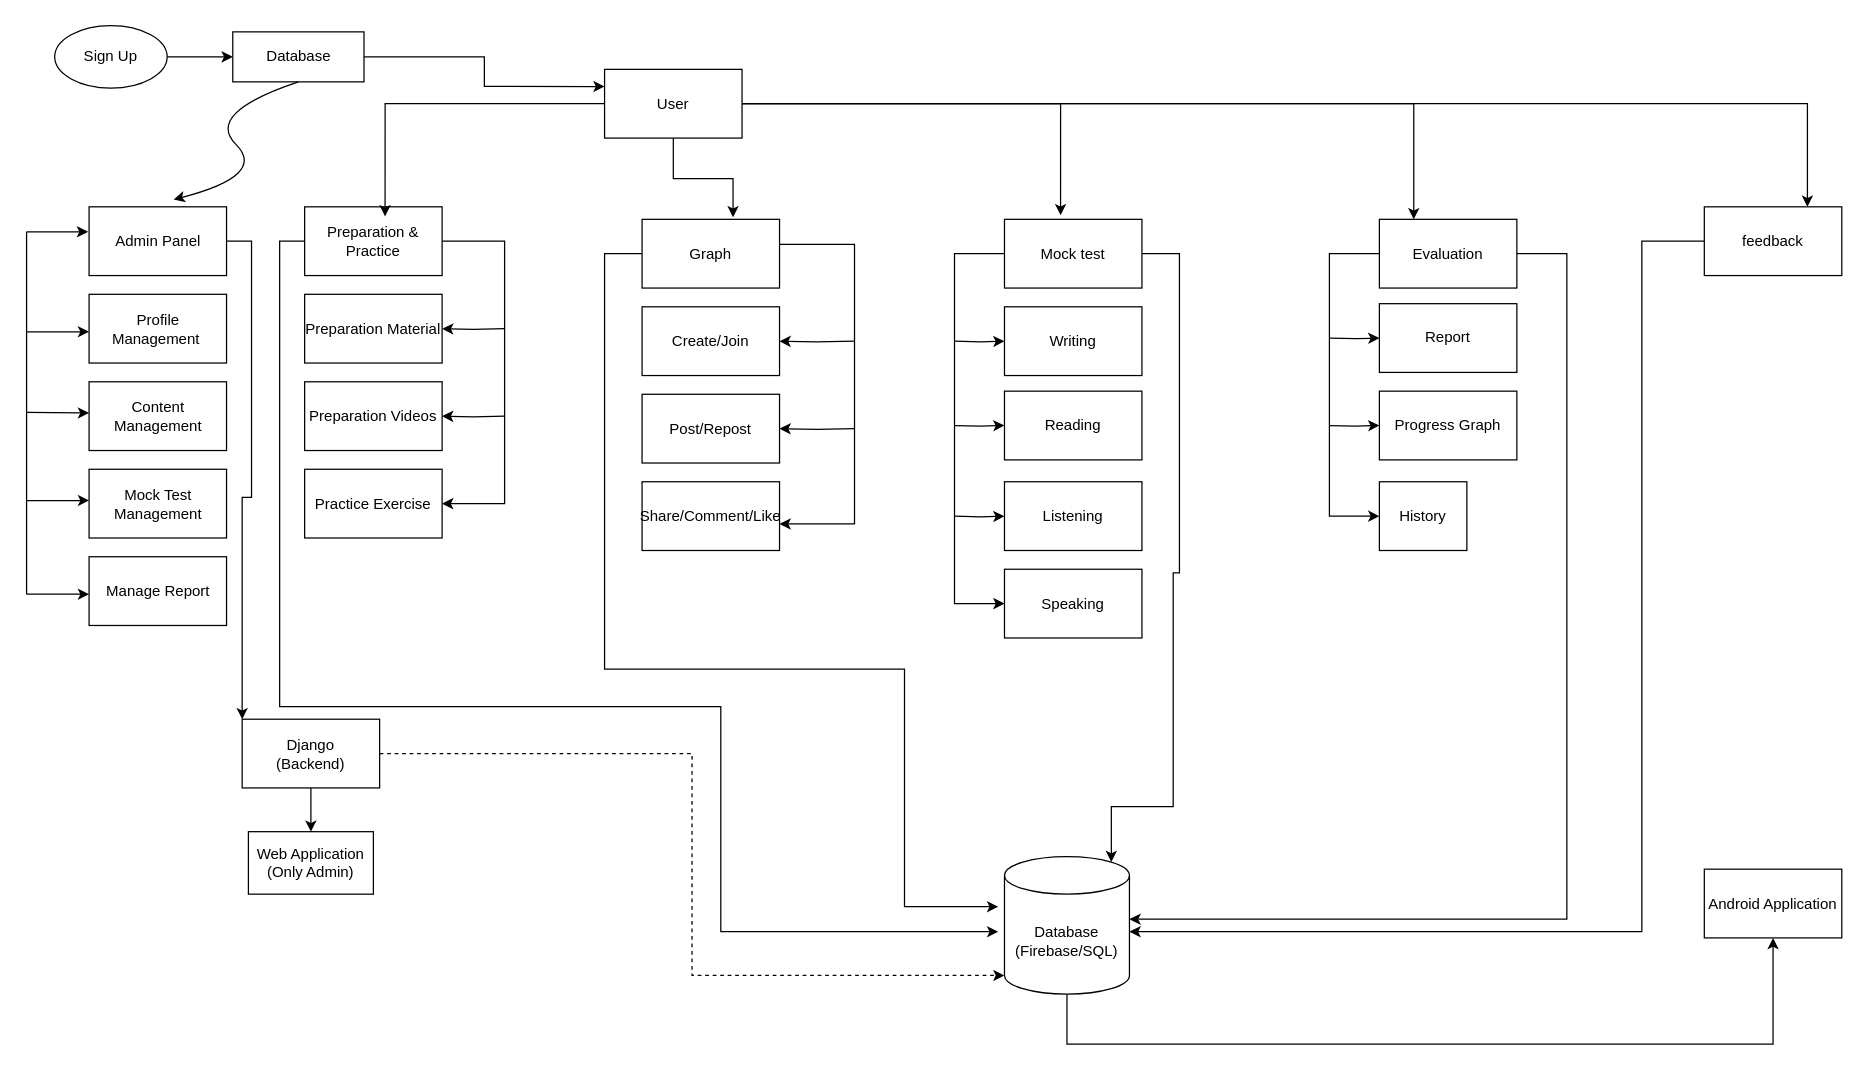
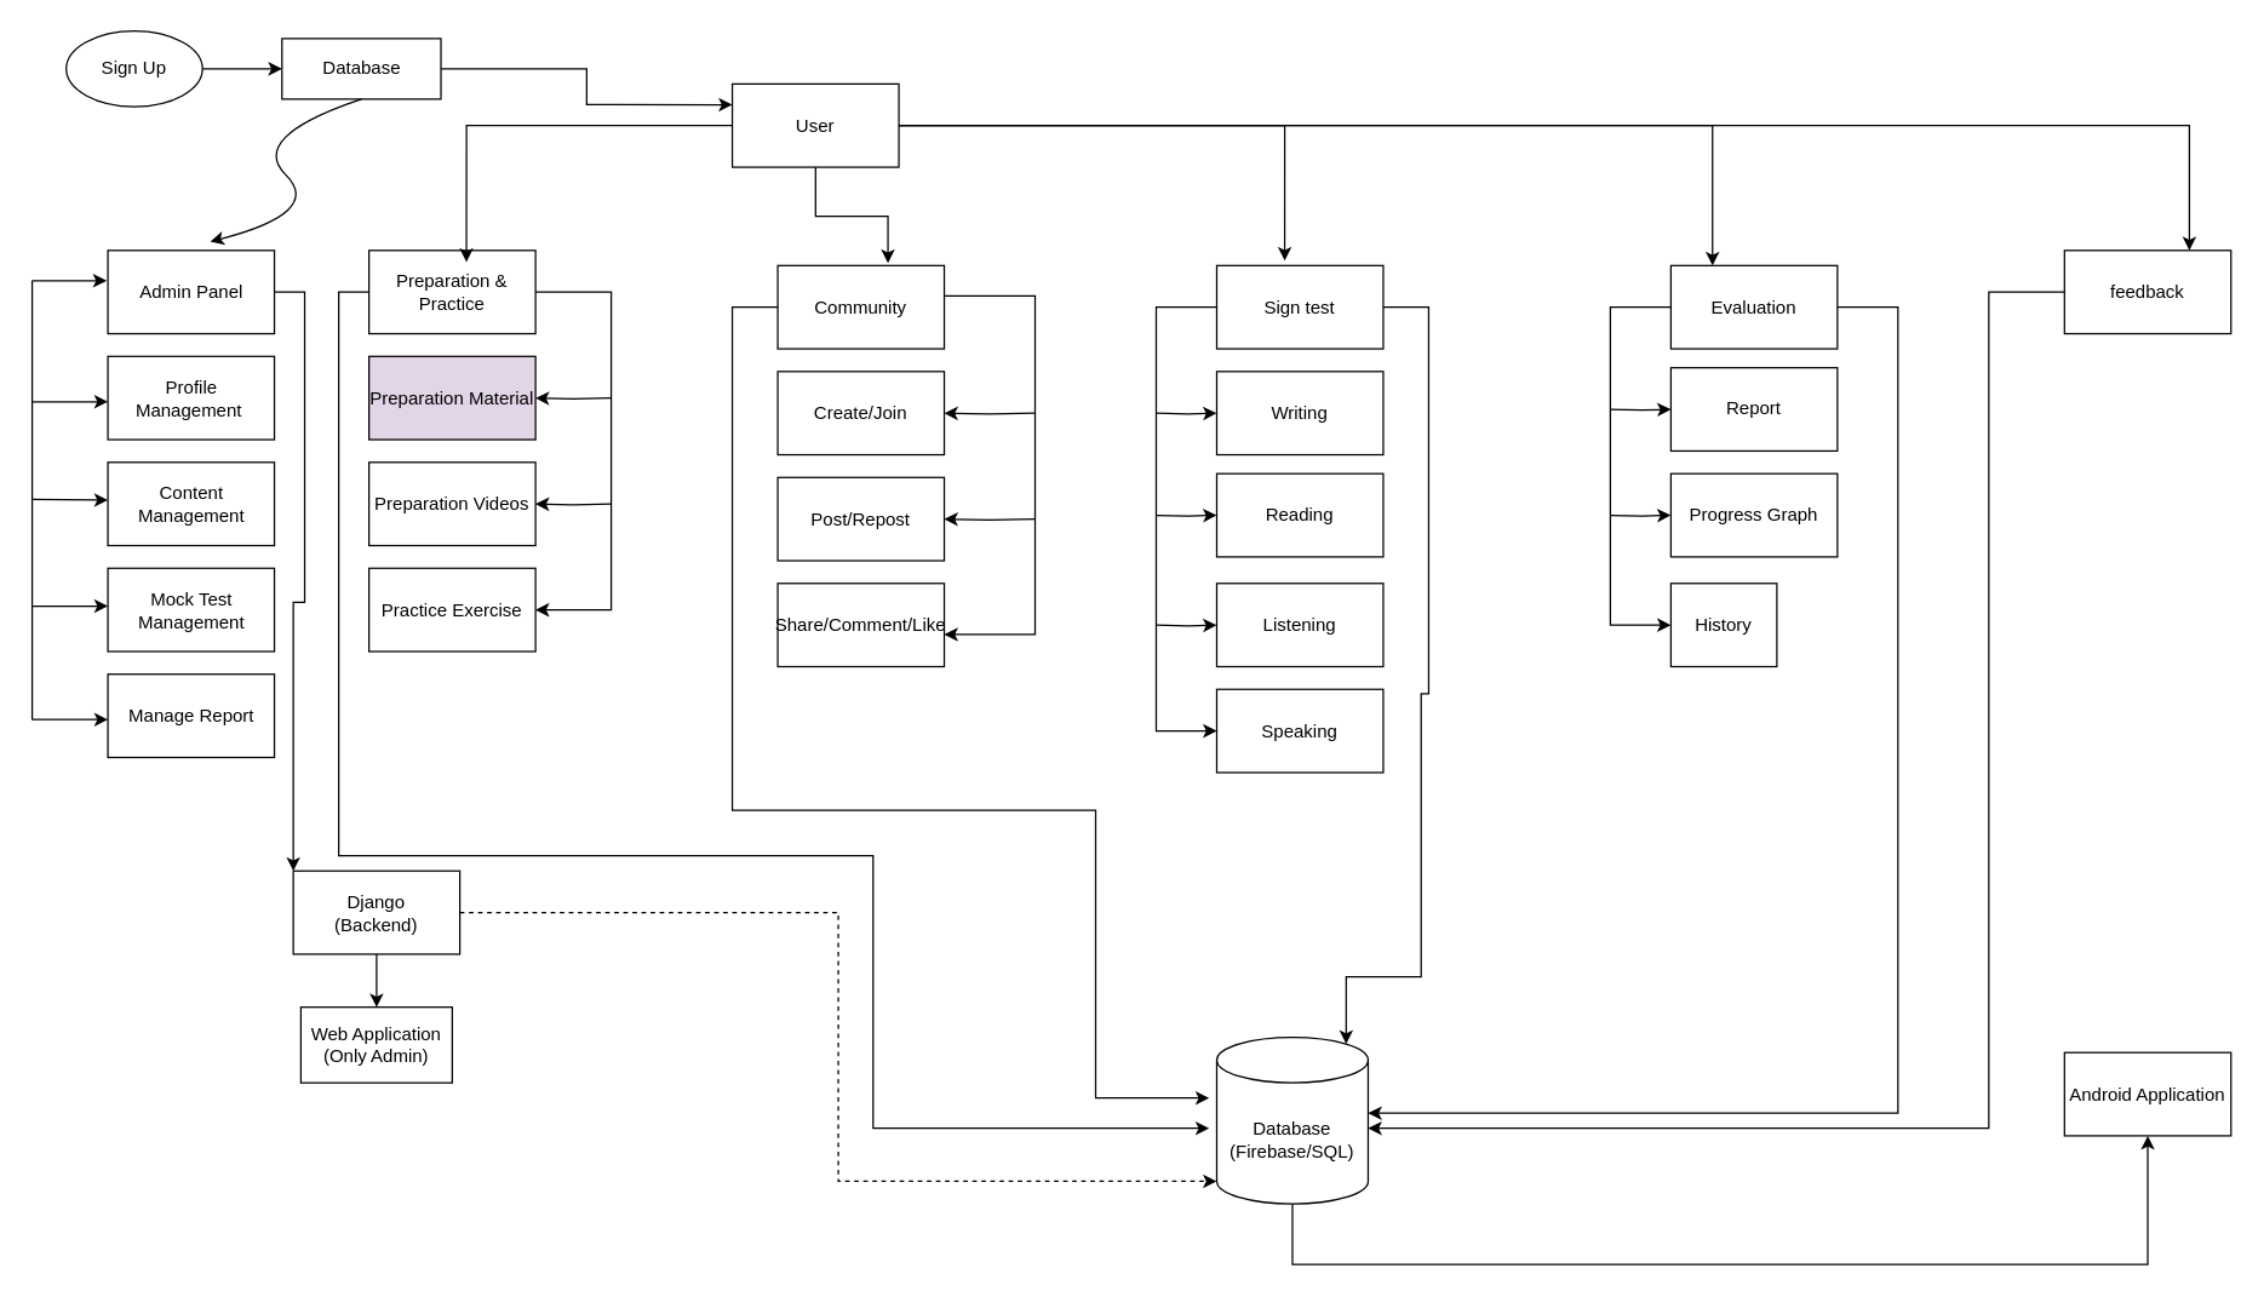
  <mxCell id="0" />
  <mxCell id="1" parent="0" />
  <mxCell id="2" style="edgeStyle=orthogonalEdgeStyle;rounded=0;orthogonalLoop=1;jettySize=auto;html=1;entryX=0;entryY=0.5;entryDx=0;entryDy=0;" parent="1" source="3" target="5" edge="1"><mxGeometry relative="1" as="geometry" /></mxCell>
  <mxCell id="3" value="Sign Up" style="ellipse;whiteSpace=wrap;html=1;" parent="1" vertex="1"><mxGeometry x="43" y="20" width="90" height="50" as="geometry" /></mxCell>
  <mxCell id="4" style="edgeStyle=orthogonalEdgeStyle;rounded=0;orthogonalLoop=1;jettySize=auto;html=1;entryX=0;entryY=0.25;entryDx=0;entryDy=0;" parent="1" source="5" target="8" edge="1"><mxGeometry relative="1" as="geometry"><mxPoint x="403" y="95" as="targetPoint" /></mxGeometry></mxCell>
  <mxCell id="5" value="Database" style="rounded=0;whiteSpace=wrap;html=1;" parent="1" vertex="1"><mxGeometry x="185.5" y="25" width="105" height="40" as="geometry" /></mxCell>
  <mxCell id="6" style="edgeStyle=orthogonalEdgeStyle;rounded=0;orthogonalLoop=1;jettySize=auto;html=1;entryX=0.25;entryY=0;entryDx=0;entryDy=0;" parent="1" source="8" target="39" edge="1"><mxGeometry relative="1" as="geometry" /></mxCell>
  <mxCell id="7" style="edgeStyle=orthogonalEdgeStyle;rounded=0;orthogonalLoop=1;jettySize=auto;html=1;entryX=0.75;entryY=0;entryDx=0;entryDy=0;" parent="1" source="8" target="31" edge="1"><mxGeometry relative="1" as="geometry" /></mxCell>
  <mxCell id="8" value="User" style="rounded=0;whiteSpace=wrap;html=1;" parent="1" vertex="1"><mxGeometry x="483" y="55" width="110" height="55" as="geometry" /></mxCell>
  <mxCell id="9" value="Admin Panel" style="rounded=0;whiteSpace=wrap;html=1;" parent="1" vertex="1"><mxGeometry x="70.5" y="165" width="110" height="55" as="geometry" /></mxCell>
  <mxCell id="10" style="edgeStyle=orthogonalEdgeStyle;rounded=0;orthogonalLoop=1;jettySize=auto;html=1;" parent="1" target="11" edge="1"><mxGeometry relative="1" as="geometry"><mxPoint x="403" y="332.5" as="sourcePoint" /></mxGeometry></mxCell>
  <mxCell id="11" value="Preparation Videos" style="rounded=0;whiteSpace=wrap;html=1;" parent="1" vertex="1"><mxGeometry x="243" y="305" width="110" height="55" as="geometry" /></mxCell>
  <mxCell id="12" style="edgeStyle=orthogonalEdgeStyle;rounded=0;orthogonalLoop=1;jettySize=auto;html=1;" parent="1" target="13" edge="1"><mxGeometry relative="1" as="geometry"><mxPoint x="403" y="262.5" as="sourcePoint" /></mxGeometry></mxCell>
- <mxCell id="13" value="Preparation&amp;nbsp;Material" style="rounded=0;whiteSpace=wrap;html=1;" parent="1" vertex="1"><mxGeometry x="243" y="235" width="110" height="55" as="geometry" /></mxCell>
+ <mxCell id="13" value="Preparation&amp;nbsp;Material" style="rounded=0;whiteSpace=wrap;html=1;fillColor=#e1d5e7;" parent="1" vertex="1"><mxGeometry x="243" y="235" width="110" height="55" as="geometry" /></mxCell>
  <mxCell id="14" style="edgeStyle=orthogonalEdgeStyle;rounded=0;orthogonalLoop=1;jettySize=auto;html=1;entryX=1;entryY=0.5;entryDx=0;entryDy=0;" parent="1" source="16" target="29" edge="1"><mxGeometry relative="1" as="geometry"><Array as="points"><mxPoint x="403" y="192.5" /><mxPoint x="403" y="402" /></Array></mxGeometry></mxCell>
  <mxCell id="15" style="edgeStyle=orthogonalEdgeStyle;rounded=0;orthogonalLoop=1;jettySize=auto;html=1;entryX=0;entryY=0.75;entryDx=0;entryDy=0;" parent="1" source="16" edge="1"><mxGeometry relative="1" as="geometry"><mxPoint x="798" y="745" as="targetPoint" /><Array as="points"><mxPoint x="223" y="192" /><mxPoint x="223" y="565" /><mxPoint x="576" y="565" /><mxPoint x="576" y="745" /></Array></mxGeometry></mxCell>
  <mxCell id="16" value="Preparation&amp;nbsp;&amp;amp; Practice" style="rounded=0;whiteSpace=wrap;html=1;" parent="1" vertex="1"><mxGeometry x="243" y="165" width="110" height="55" as="geometry" /></mxCell>
  <mxCell id="17" value="Manage Report" style="rounded=0;whiteSpace=wrap;html=1;" parent="1" vertex="1"><mxGeometry x="70.5" y="445" width="110" height="55" as="geometry" /></mxCell>
  <mxCell id="18" value="Mock Test Management" style="rounded=0;whiteSpace=wrap;html=1;" parent="1" vertex="1"><mxGeometry x="70.5" y="375" width="110" height="55" as="geometry" /></mxCell>
  <mxCell id="19" value="Content Management" style="rounded=0;whiteSpace=wrap;html=1;" parent="1" vertex="1"><mxGeometry x="70.5" y="305" width="110" height="55" as="geometry" /></mxCell>
  <mxCell id="20" value="Profile Management&amp;nbsp;" style="rounded=0;whiteSpace=wrap;html=1;" parent="1" vertex="1"><mxGeometry x="70.5" y="235" width="110" height="55" as="geometry" /></mxCell>
  <mxCell id="21" style="edgeStyle=orthogonalEdgeStyle;rounded=0;orthogonalLoop=1;jettySize=auto;html=1;" parent="1" target="22" edge="1"><mxGeometry relative="1" as="geometry"><mxPoint x="683" y="342.5" as="sourcePoint" /></mxGeometry></mxCell>
  <mxCell id="22" value="Post/Repost" style="rounded=0;whiteSpace=wrap;html=1;" parent="1" vertex="1"><mxGeometry x="513" y="315" width="110" height="55" as="geometry" /></mxCell>
  <mxCell id="23" style="edgeStyle=orthogonalEdgeStyle;rounded=0;orthogonalLoop=1;jettySize=auto;html=1;entryX=1;entryY=0.75;entryDx=0;entryDy=0;" parent="1" edge="1"><mxGeometry relative="1" as="geometry"><mxPoint x="623" y="194.999" as="sourcePoint" /><mxPoint x="623" y="418.72" as="targetPoint" /><Array as="points"><mxPoint x="683" y="195" /><mxPoint x="683" y="419" /></Array></mxGeometry></mxCell>
  <mxCell id="24" style="edgeStyle=orthogonalEdgeStyle;rounded=0;orthogonalLoop=1;jettySize=auto;html=1;entryX=0;entryY=0.5;entryDx=0;entryDy=0;" parent="1" source="25" edge="1"><mxGeometry relative="1" as="geometry"><mxPoint x="798" y="725" as="targetPoint" /><Array as="points"><mxPoint x="483" y="202" /><mxPoint x="483" y="535" /><mxPoint x="723" y="535" /><mxPoint x="723" y="725" /></Array></mxGeometry></mxCell>
- <mxCell id="25" value="Graph" style="rounded=0;whiteSpace=wrap;html=1;" parent="1" vertex="1"><mxGeometry x="513" y="175" width="110" height="55" as="geometry" /></mxCell>
+ <mxCell id="25" value="Community" style="rounded=0;whiteSpace=wrap;html=1;" parent="1" vertex="1"><mxGeometry x="513" y="175" width="110" height="55" as="geometry" /></mxCell>
  <mxCell id="26" style="edgeStyle=orthogonalEdgeStyle;rounded=0;orthogonalLoop=1;jettySize=auto;html=1;" parent="1" target="27" edge="1"><mxGeometry relative="1" as="geometry"><mxPoint x="683" y="272.5" as="sourcePoint" /></mxGeometry></mxCell>
  <mxCell id="27" value="Create/Join" style="rounded=0;whiteSpace=wrap;html=1;" parent="1" vertex="1"><mxGeometry x="513" y="245" width="110" height="55" as="geometry" /></mxCell>
  <mxCell id="28" value="Share/Comment/Like" style="rounded=0;whiteSpace=wrap;html=1;" parent="1" vertex="1"><mxGeometry x="513" y="385" width="110" height="55" as="geometry" /></mxCell>
  <mxCell id="29" value="Practice Exercise" style="rounded=0;whiteSpace=wrap;html=1;" parent="1" vertex="1"><mxGeometry x="243" y="375" width="110" height="55" as="geometry" /></mxCell>
  <mxCell id="30" style="edgeStyle=orthogonalEdgeStyle;rounded=0;orthogonalLoop=1;jettySize=auto;html=1;" parent="1" source="31" target="66" edge="1"><mxGeometry relative="1" as="geometry"><mxPoint x="918" y="745" as="targetPoint" /><Array as="points"><mxPoint x="1313" y="193" /><mxPoint x="1313" y="745" /></Array></mxGeometry></mxCell>
  <mxCell id="31" value="feedback" style="rounded=0;whiteSpace=wrap;html=1;" parent="1" vertex="1"><mxGeometry x="1363" y="165" width="110" height="55" as="geometry" /></mxCell>
  <mxCell id="32" value="History" style="rounded=0;whiteSpace=wrap;html=1;direction=south;" parent="1" vertex="1"><mxGeometry x="1103" y="385" width="70" height="55" as="geometry" /></mxCell>
  <mxCell id="33" style="edgeStyle=orthogonalEdgeStyle;rounded=0;orthogonalLoop=1;jettySize=auto;html=1;" parent="1" target="34" edge="1"><mxGeometry relative="1" as="geometry"><mxPoint x="1063" y="340" as="sourcePoint" /></mxGeometry></mxCell>
  <mxCell id="34" value="Progress Graph" style="rounded=0;whiteSpace=wrap;html=1;" parent="1" vertex="1"><mxGeometry x="1103" y="312.5" width="110" height="55" as="geometry" /></mxCell>
  <mxCell id="35" style="edgeStyle=orthogonalEdgeStyle;rounded=0;orthogonalLoop=1;jettySize=auto;html=1;" parent="1" target="36" edge="1"><mxGeometry relative="1" as="geometry"><mxPoint x="1063" y="270" as="sourcePoint" /></mxGeometry></mxCell>
  <mxCell id="36" value="Report" style="rounded=0;whiteSpace=wrap;html=1;" parent="1" vertex="1"><mxGeometry x="1103" y="242.5" width="110" height="55" as="geometry" /></mxCell>
  <mxCell id="37" style="edgeStyle=orthogonalEdgeStyle;rounded=0;orthogonalLoop=1;jettySize=auto;html=1;entryX=0.5;entryY=1;entryDx=0;entryDy=0;" parent="1" source="39" target="32" edge="1"><mxGeometry relative="1" as="geometry"><Array as="points"><mxPoint x="1063" y="202.5" /><mxPoint x="1063" y="413" /></Array></mxGeometry></mxCell>
  <mxCell id="38" style="edgeStyle=orthogonalEdgeStyle;rounded=0;orthogonalLoop=1;jettySize=auto;html=1;" parent="1" source="39" target="66" edge="1"><mxGeometry relative="1" as="geometry"><mxPoint x="923" y="735" as="targetPoint" /><Array as="points"><mxPoint x="1253" y="203" /><mxPoint x="1253" y="735" /></Array></mxGeometry></mxCell>
  <mxCell id="39" value="Evaluation" style="rounded=0;whiteSpace=wrap;html=1;" parent="1" vertex="1"><mxGeometry x="1103" y="175" width="110" height="55" as="geometry" /></mxCell>
  <mxCell id="40" value="Speaking" style="rounded=0;whiteSpace=wrap;html=1;" parent="1" vertex="1"><mxGeometry x="803" y="455" width="110" height="55" as="geometry" /></mxCell>
  <mxCell id="41" style="edgeStyle=orthogonalEdgeStyle;rounded=0;orthogonalLoop=1;jettySize=auto;html=1;" parent="1" target="42" edge="1"><mxGeometry relative="1" as="geometry"><mxPoint x="763" y="412.5" as="sourcePoint" /></mxGeometry></mxCell>
  <mxCell id="42" value="Listening" style="rounded=0;whiteSpace=wrap;html=1;" parent="1" vertex="1"><mxGeometry x="803" y="385" width="110" height="55" as="geometry" /></mxCell>
  <mxCell id="43" style="edgeStyle=orthogonalEdgeStyle;rounded=0;orthogonalLoop=1;jettySize=auto;html=1;" parent="1" target="44" edge="1"><mxGeometry relative="1" as="geometry"><mxPoint x="763" y="340" as="sourcePoint" /></mxGeometry></mxCell>
  <mxCell id="44" value="Reading" style="rounded=0;whiteSpace=wrap;html=1;" parent="1" vertex="1"><mxGeometry x="803" y="312.5" width="110" height="55" as="geometry" /></mxCell>
  <mxCell id="45" style="edgeStyle=orthogonalEdgeStyle;rounded=0;orthogonalLoop=1;jettySize=auto;html=1;" parent="1" target="46" edge="1"><mxGeometry relative="1" as="geometry"><mxPoint x="763" y="272.5" as="sourcePoint" /></mxGeometry></mxCell>
  <mxCell id="46" value="Writing" style="rounded=0;whiteSpace=wrap;html=1;" parent="1" vertex="1"><mxGeometry x="803" y="245" width="110" height="55" as="geometry" /></mxCell>
  <mxCell id="47" style="edgeStyle=orthogonalEdgeStyle;rounded=0;orthogonalLoop=1;jettySize=auto;html=1;entryX=0;entryY=0.5;entryDx=0;entryDy=0;" parent="1" source="49" target="40" edge="1"><mxGeometry relative="1" as="geometry"><Array as="points"><mxPoint x="763" y="203" /><mxPoint x="763" y="483" /></Array></mxGeometry></mxCell>
  <mxCell id="48" style="edgeStyle=orthogonalEdgeStyle;rounded=0;orthogonalLoop=1;jettySize=auto;html=1;entryX=0.855;entryY=0;entryDx=0;entryDy=4.35;entryPerimeter=0;" parent="1" source="49" target="66" edge="1"><mxGeometry relative="1" as="geometry"><mxPoint x="918" y="705" as="targetPoint" /><Array as="points"><mxPoint x="943" y="203" /><mxPoint x="943" y="458" /><mxPoint x="938" y="458" /><mxPoint x="938" y="645" /><mxPoint x="889" y="645" /></Array></mxGeometry></mxCell>
- <mxCell id="49" value="Mock test" style="rounded=0;whiteSpace=wrap;html=1;" parent="1" vertex="1"><mxGeometry x="803" y="175" width="110" height="55" as="geometry" /></mxCell>
+ <mxCell id="49" value="Sign test" style="rounded=0;whiteSpace=wrap;html=1;" parent="1" vertex="1"><mxGeometry x="803" y="175" width="110" height="55" as="geometry" /></mxCell>
  <mxCell id="50" style="edgeStyle=orthogonalEdgeStyle;rounded=0;orthogonalLoop=1;jettySize=auto;html=1;" parent="1" source="51" target="53" edge="1"><mxGeometry relative="1" as="geometry" /></mxCell>
  <mxCell id="51" value="Django&lt;br&gt;(Backend)" style="rounded=0;whiteSpace=wrap;html=1;" parent="1" vertex="1"><mxGeometry x="193" y="575" width="110" height="55" as="geometry" /></mxCell>
  <mxCell id="52" value="Android Application" style="rounded=0;whiteSpace=wrap;html=1;" parent="1" vertex="1"><mxGeometry x="1363" y="695" width="110" height="55" as="geometry" /></mxCell>
  <mxCell id="53" value="Web Application&lt;br&gt;(Only Admin)" style="rounded=0;whiteSpace=wrap;html=1;" parent="1" vertex="1"><mxGeometry x="198" y="665" width="100" height="50" as="geometry" /></mxCell>
  <mxCell id="54" value="" style="endArrow=classic;html=1;rounded=0;" parent="1" edge="1"><mxGeometry width="50" height="50" relative="1" as="geometry"><mxPoint x="20.5" y="265" as="sourcePoint" /><mxPoint x="70.5" y="265" as="targetPoint" /></mxGeometry></mxCell>
  <mxCell id="55" value="" style="endArrow=classic;html=1;rounded=0;" parent="1" edge="1"><mxGeometry width="50" height="50" relative="1" as="geometry"><mxPoint x="20.5" y="329.55" as="sourcePoint" /><mxPoint x="70.5" y="330" as="targetPoint" /></mxGeometry></mxCell>
  <mxCell id="56" value="" style="endArrow=classic;html=1;rounded=0;" parent="1" edge="1"><mxGeometry width="50" height="50" relative="1" as="geometry"><mxPoint x="20.5" y="400" as="sourcePoint" /><mxPoint x="70.5" y="400" as="targetPoint" /></mxGeometry></mxCell>
  <mxCell id="57" value="" style="endArrow=none;html=1;rounded=0;" parent="1" edge="1"><mxGeometry width="50" height="50" relative="1" as="geometry"><mxPoint x="20.5" y="475" as="sourcePoint" /><mxPoint x="20.5" y="185" as="targetPoint" /></mxGeometry></mxCell>
  <mxCell id="58" value="" style="endArrow=classic;html=1;rounded=0;entryX=-0.007;entryY=0.364;entryDx=0;entryDy=0;entryPerimeter=0;" parent="1" edge="1"><mxGeometry width="50" height="50" relative="1" as="geometry"><mxPoint x="20.5" y="185" as="sourcePoint" /><mxPoint x="69.73" y="185.02" as="targetPoint" /></mxGeometry></mxCell>
  <mxCell id="59" value="" style="endArrow=classic;html=1;rounded=0;" parent="1" edge="1"><mxGeometry width="50" height="50" relative="1" as="geometry"><mxPoint x="20.5" y="475" as="sourcePoint" /><mxPoint x="70.5" y="475" as="targetPoint" /></mxGeometry></mxCell>
  <mxCell id="60" value="" style="curved=1;endArrow=classic;html=1;rounded=0;exitX=0.5;exitY=1;exitDx=0;exitDy=0;entryX=0.615;entryY=-0.106;entryDx=0;entryDy=0;entryPerimeter=0;" parent="1" source="5" target="9" edge="1"><mxGeometry width="50" height="50" relative="1" as="geometry"><mxPoint x="213" y="90" as="sourcePoint" /><mxPoint x="163" y="140" as="targetPoint" /><Array as="points"><mxPoint x="163" y="90" /><mxPoint x="213" y="140" /></Array></mxGeometry></mxCell>
  <mxCell id="61" style="edgeStyle=orthogonalEdgeStyle;rounded=0;orthogonalLoop=1;jettySize=auto;html=1;entryX=0.585;entryY=0.139;entryDx=0;entryDy=0;entryPerimeter=0;" parent="1" source="8" target="16" edge="1"><mxGeometry relative="1" as="geometry" /></mxCell>
  <mxCell id="62" style="edgeStyle=orthogonalEdgeStyle;rounded=0;orthogonalLoop=1;jettySize=auto;html=1;entryX=0.662;entryY=-0.03;entryDx=0;entryDy=0;entryPerimeter=0;" parent="1" source="8" target="25" edge="1"><mxGeometry relative="1" as="geometry" /></mxCell>
  <mxCell id="63" style="edgeStyle=orthogonalEdgeStyle;rounded=0;orthogonalLoop=1;jettySize=auto;html=1;entryX=0.408;entryY=-0.06;entryDx=0;entryDy=0;entryPerimeter=0;" parent="1" source="8" target="49" edge="1"><mxGeometry relative="1" as="geometry" /></mxCell>
  <mxCell id="64" style="edgeStyle=orthogonalEdgeStyle;rounded=0;orthogonalLoop=1;jettySize=auto;html=1;entryX=0;entryY=0;entryDx=0;entryDy=0;" parent="1" source="9" target="51" edge="1"><mxGeometry relative="1" as="geometry"><mxPoint x="201" y="535" as="targetPoint" /></mxGeometry></mxCell>
  <mxCell id="65" style="edgeStyle=orthogonalEdgeStyle;rounded=0;orthogonalLoop=1;jettySize=auto;html=1;entryX=0.5;entryY=1;entryDx=0;entryDy=0;" parent="1" source="66" target="52" edge="1"><mxGeometry relative="1" as="geometry"><Array as="points"><mxPoint x="853" y="835" /><mxPoint x="1418" y="835" /></Array></mxGeometry></mxCell>
  <mxCell id="66" value="Database&lt;div&gt;(Firebase/SQL)&lt;/div&gt;" style="shape=cylinder3;whiteSpace=wrap;html=1;boundedLbl=1;backgroundOutline=1;size=15;" parent="1" vertex="1"><mxGeometry x="803" y="685" width="100" height="110" as="geometry" /></mxCell>
  <mxCell id="67" style="edgeStyle=orthogonalEdgeStyle;rounded=0;orthogonalLoop=1;jettySize=auto;html=1;entryX=0;entryY=1;entryDx=0;entryDy=-15;entryPerimeter=0;dashed=1;" parent="1" source="51" target="66" edge="1"><mxGeometry relative="1" as="geometry" /></mxCell>
